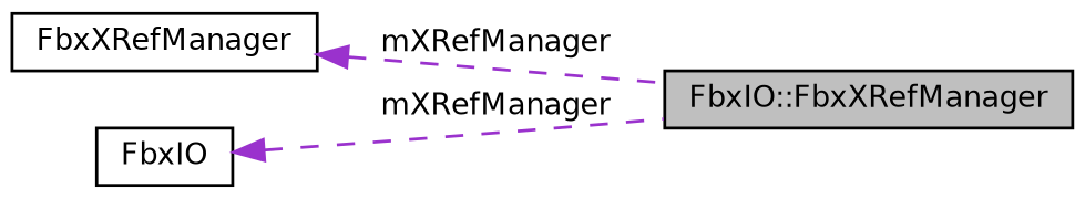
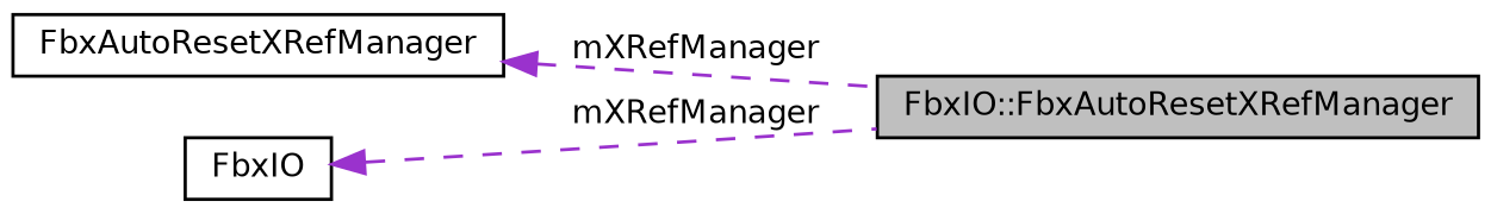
  digraph {
    rankdir=LR
    node [color=black fillcolor=white fontname=Helvetica fontsize=10 shape=record style=filled]
    edge [color=darkorchid3 dir=back fontname=Helvetica fontsize=10 labelfontname=Helvetica labelfontsize=10 style=dashed]
-   n1 [fillcolor=grey75 fontcolor=black height=0.2 label="FbxIO::FbxXRefManager" width=0.4]
-   n2 [height=0.2 label=FbxXRefManager width=0.4]
+   n1 [fillcolor=grey75 fontcolor=black height=0.2 label="FbxIO::FbxAutoResetXRefManager" width=0.4]
+   n2 [height=0.2 label=FbxAutoResetXRefManager width=0.4]
    n3 [height=0.2 label=FbxIO width=0.4]
    n2 -> n1 [label=" mXRefManager"]
    n3 -> n1 [label=" mXRefManager"]
  }
